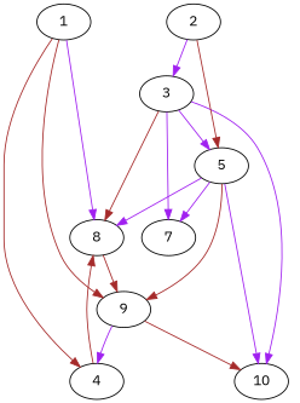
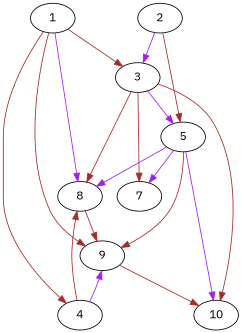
  digraph {
    "Duplicate states"=4
    "Max states in OPEN"=15
    Modes="60000ms; partial expansion, ; Pruning: processor isomorphism, processor normalisation, task equivalence, equivalent schedule 2, ; F-value: new, DRT, ; Optimisation: list scheduling, "
    "Node concurrency"=-1
    "Number of processors"=16
    "Pruned using list schedule length"=53
    "States removed from OPEN"=24
    "Time to schedule (ms)"=28
    "Total idle time"=34
    "Total schedule length"=79
    "Total sequential time"=124
    "Total states created"=94
    fontname="IBM Plex Sans"
    node [Processor=0 "Start time"=0 Weight=8 fontname="IBM Plex Sans"]
    edge [Weight=6 color=brown fontname="IBM Plex Sans"]
    1 ["Finish time"=12 Weight=12]
    3 ["Finish time"=35 "Start time"=14 Weight=21]
    4 ["Finish time"=42 Processor=2 "Start time"=34]
    8 ["Finish time"=57 "Start time"=49]
    9 ["Finish time"=65 "Start time"=57]
    5 ["Finish time"=49 "Start time"=35 Weight=14]
    10 ["Finish time"=79 "Start time"=65 Weight=14]
    7 ["Finish time"=69 Processor=2 "Start time"=57 Weight=12]
    2 ["Finish time"=10 Processor=1 Weight=10]
+   1 -> 3 [Weight=4]
    1 -> 4
    1 -> 8 [Weight=10 color=purple]
    1 -> 9 [Weight=9]
    3 -> 8 [Weight=8]
    3 -> 5 [Weight=7 color=purple]
-   3 -> 10 [Weight=2 color=purple]
-   3 -> 7 [Weight=5 color=purple]
+   3 -> 10 [Weight=2]
+   3 -> 7 [Weight=5]
    4 -> 8 [Weight=7]
-   9 -> 4 [Weight=3 color=purple]
+   4 -> 9 [Weight=3 color=purple]
    8 -> 9
    9 -> 10
    5 -> 8 [color=purple]
    5 -> 9 [Weight=10]
    5 -> 10 [Weight=2 color=purple]
    5 -> 7 [Weight=8 color=purple]
    2 -> 3 [Weight=4 color=purple]
    2 -> 5 [Weight=9]
  }
